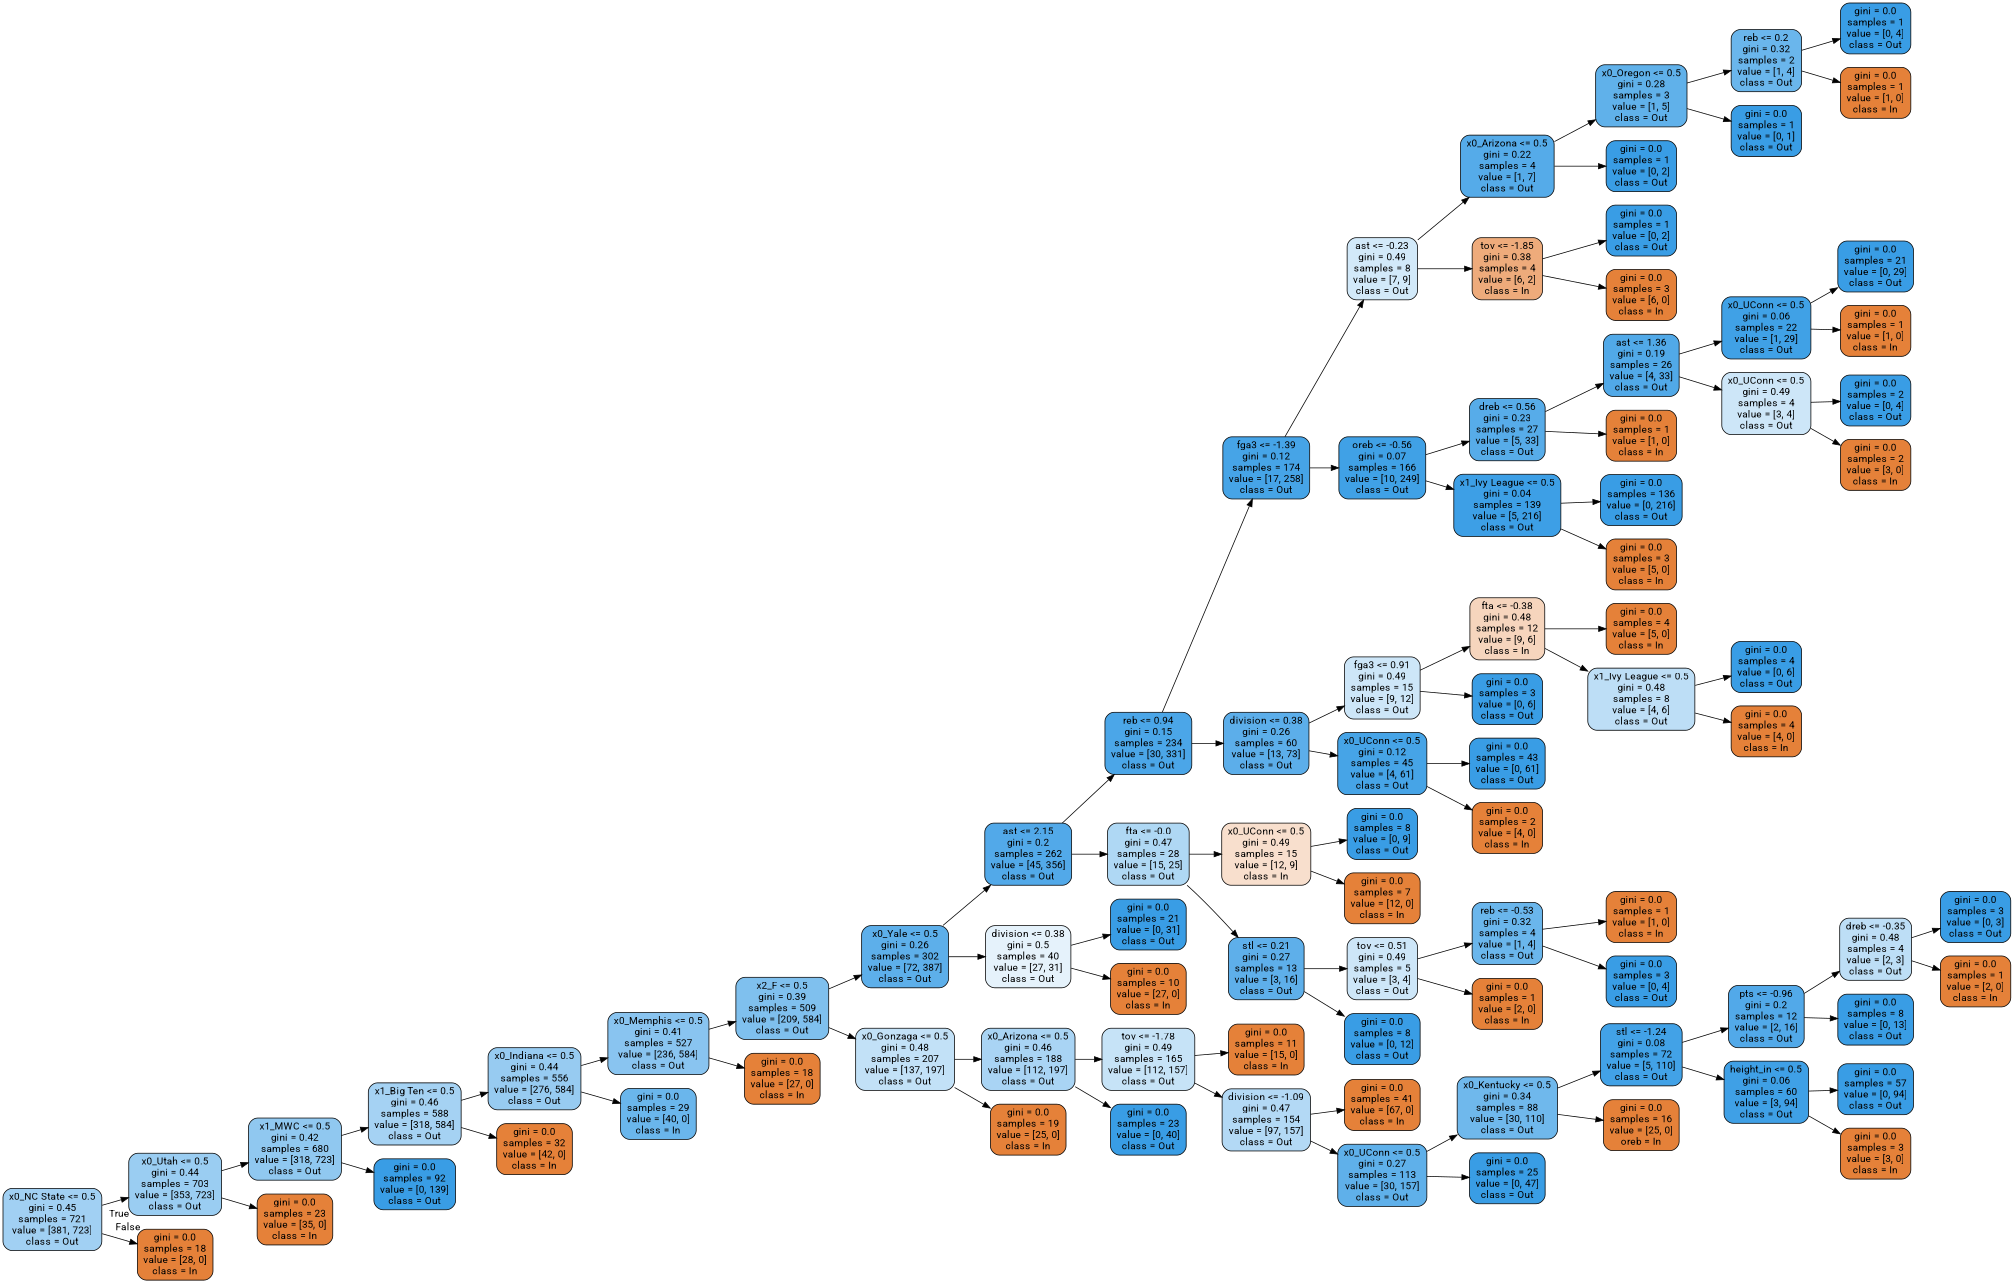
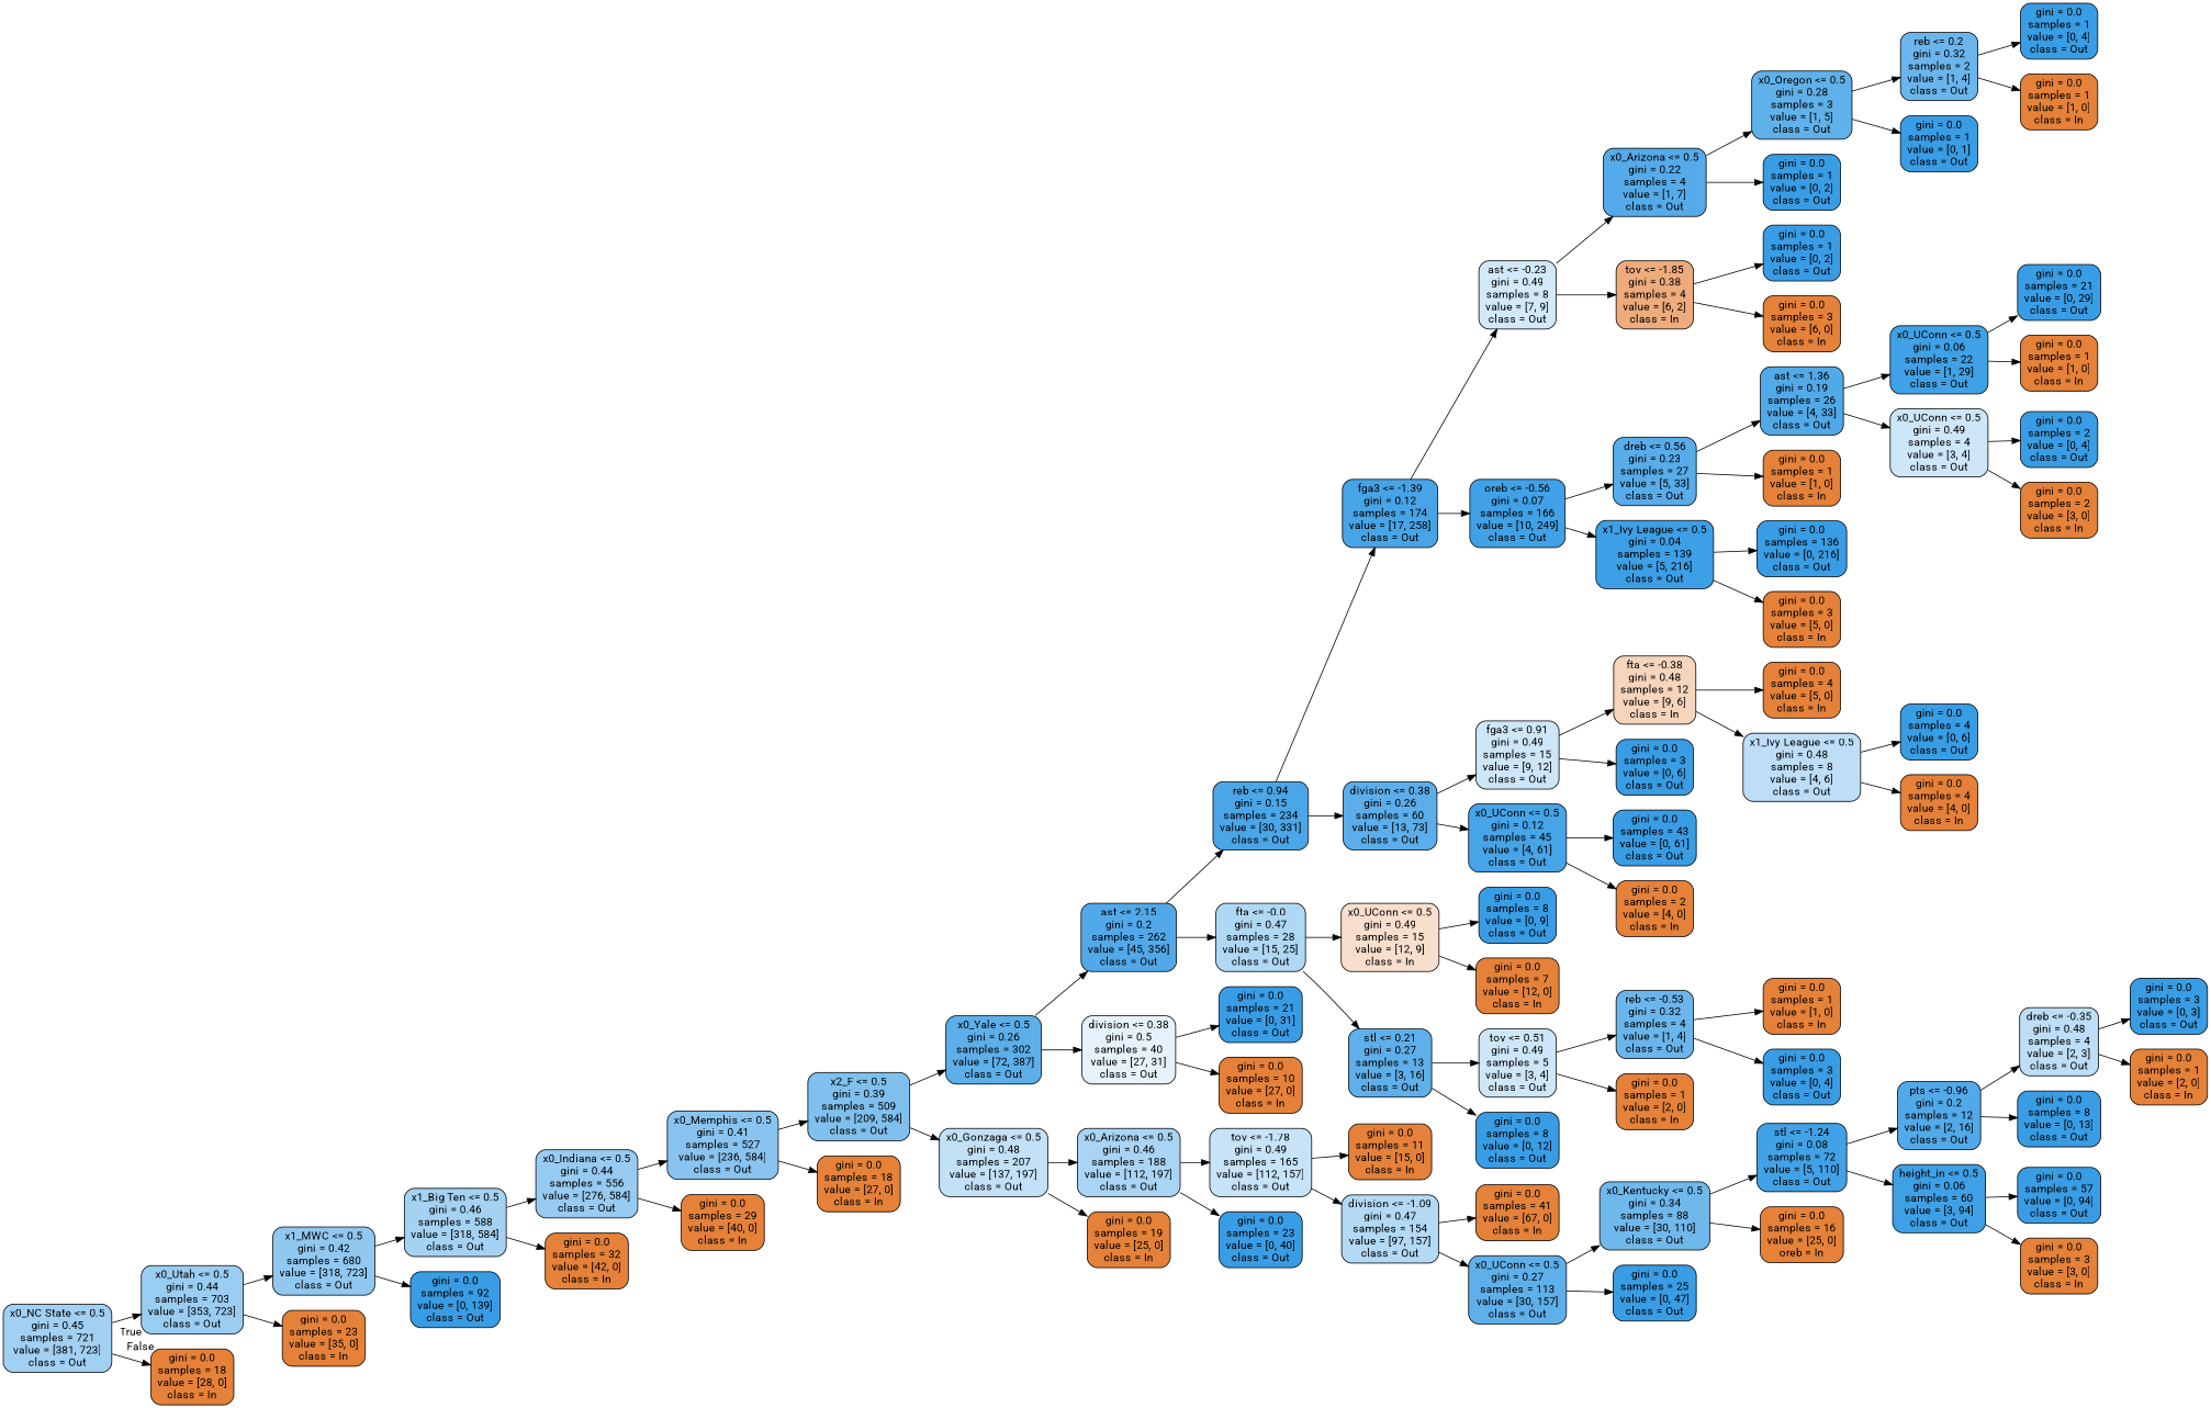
  digraph {
    fontname=Roboto
    rankdir=LR
    node [color=black fillcolor="#e58139ff" fontname=Roboto shape=box style="filled, rounded"]
    edge [fontname=Roboto]
    n1 [fillcolor="#399de579" label="x0_NC State <= 0.5\ngini = 0.45\nsamples = 721\nvalue = [381, 723]\nclass = Out"]
    n2 [fillcolor="#399de582" label="x0_Utah <= 0.5\ngini = 0.44\nsamples = 703\nvalue = [353, 723]\nclass = Out"]
    n3 [label="gini = 0.0\nsamples = 18\nvalue = [28, 0]\nclass = In"]
    n4 [fillcolor="#399de58f" label="x1_MWC <= 0.5\ngini = 0.42\nsamples = 680\nvalue = [318, 723]\nclass = Out"]
    n5 [label="gini = 0.0\nsamples = 23\nvalue = [35, 0]\nclass = In"]
    n6 [fillcolor="#399de574" label="x1_Big Ten <= 0.5\ngini = 0.46\nsamples = 588\nvalue = [318, 584]\nclass = Out"]
    n7 [fillcolor="#399de5ff" label="gini = 0.0\nsamples = 92\nvalue = [0, 139]\nclass = Out"]
    n8 [fillcolor="#399de586" label="x0_Indiana <= 0.5\ngini = 0.44\nsamples = 556\nvalue = [276, 584]\nclass = Out"]
    n9 [label="gini = 0.0\nsamples = 32\nvalue = [42, 0]\nclass = In"]
    n10 [fillcolor="#399de598" label="x0_Memphis <= 0.5\ngini = 0.41\nsamples = 527\nvalue = [236, 584]\nclass = Out"]
-   n11 [fillcolor="#399de5bf" label="gini = 0.0\nsamples = 29\nvalue = [40, 0]\nclass = In"]
+   n11 [label="gini = 0.0\nsamples = 29\nvalue = [40, 0]\nclass = In"]
    n12 [fillcolor="#399de5a4" label="x2_F <= 0.5\ngini = 0.39\nsamples = 509\nvalue = [209, 584]\nclass = Out"]
    n13 [label="gini = 0.0\nsamples = 18\nvalue = [27, 0]\nclass = In"]
    n14 [fillcolor="#399de5d0" label="x0_Yale <= 0.5\ngini = 0.26\nsamples = 302\nvalue = [72, 387]\nclass = Out"]
    n15 [fillcolor="#399de54e" label="x0_Gonzaga <= 0.5\ngini = 0.48\nsamples = 207\nvalue = [137, 197]\nclass = Out"]
    n16 [fillcolor="#399de5df" label="ast <= 2.15\ngini = 0.2\nsamples = 262\nvalue = [45, 356]\nclass = Out"]
    n17 [fillcolor="#399de521" label="division <= 0.38\ngini = 0.5\nsamples = 40\nvalue = [27, 31]\nclass = Out"]
    n18 [fillcolor="#399de56e" label="x0_Arizona <= 0.5\ngini = 0.46\nsamples = 188\nvalue = [112, 197]\nclass = Out"]
    n19 [label="gini = 0.0\nsamples = 19\nvalue = [25, 0]\nclass = In"]
    n20 [fillcolor="#399de5e8" label="reb <= 0.94\ngini = 0.15\nsamples = 234\nvalue = [30, 331]\nclass = Out"]
    n21 [fillcolor="#399de566" label="fta <= -0.0\ngini = 0.47\nsamples = 28\nvalue = [15, 25]\nclass = Out"]
    n22 [fillcolor="#399de5ff" label="gini = 0.0\nsamples = 21\nvalue = [0, 31]\nclass = Out"]
    n23 [label="gini = 0.0\nsamples = 10\nvalue = [27, 0]\nclass = In"]
    n24 [fillcolor="#399de5ee" label="fga3 <= -1.39\ngini = 0.12\nsamples = 174\nvalue = [17, 258]\nclass = Out"]
    n25 [fillcolor="#399de5d2" label="division <= 0.38\ngini = 0.26\nsamples = 60\nvalue = [13, 73]\nclass = Out"]
    n26 [fillcolor="#e5813940" label="x0_UConn <= 0.5\ngini = 0.49\nsamples = 15\nvalue = [12, 9]\nclass = In"]
    n27 [fillcolor="#399de5cf" label="stl <= 0.21\ngini = 0.27\nsamples = 13\nvalue = [3, 16]\nclass = Out"]
    n28 [fillcolor="#399de539" label="ast <= -0.23\ngini = 0.49\nsamples = 8\nvalue = [7, 9]\nclass = Out"]
    n29 [fillcolor="#399de5f5" label="oreb <= -0.56\ngini = 0.07\nsamples = 166\nvalue = [10, 249]\nclass = Out"]
    n30 [fillcolor="#399de540" label="fga3 <= 0.91\ngini = 0.49\nsamples = 15\nvalue = [9, 12]\nclass = Out"]
    n31 [fillcolor="#399de5ee" label="x0_UConn <= 0.5\ngini = 0.12\nsamples = 45\nvalue = [4, 61]\nclass = Out"]
    n32 [fillcolor="#399de5db" label="x0_Arizona <= 0.5\ngini = 0.22\nsamples = 4\nvalue = [1, 7]\nclass = Out"]
    n33 [fillcolor="#e58139aa" label="tov <= -1.85\ngini = 0.38\nsamples = 4\nvalue = [6, 2]\nclass = In"]
    n34 [fillcolor="#399de5d8" label="dreb <= 0.56\ngini = 0.23\nsamples = 27\nvalue = [5, 33]\nclass = Out"]
    n35 [fillcolor="#399de5f9" label="x1_Ivy League <= 0.5\ngini = 0.04\nsamples = 139\nvalue = [5, 216]\nclass = Out"]
    n36 [fillcolor="#399de5cc" label="x0_Oregon <= 0.5\ngini = 0.28\nsamples = 3\nvalue = [1, 5]\nclass = Out"]
    n37 [fillcolor="#399de5ff" label="gini = 0.0\nsamples = 1\nvalue = [0, 2]\nclass = Out"]
    n38 [fillcolor="#399de5ff" label="gini = 0.0\nsamples = 1\nvalue = [0, 2]\nclass = Out"]
    n39 [label="gini = 0.0\nsamples = 3\nvalue = [6, 0]\nclass = In"]
    n40 [fillcolor="#399de5bf" label="reb <= 0.2\ngini = 0.32\nsamples = 2\nvalue = [1, 4]\nclass = Out"]
    n41 [fillcolor="#399de5ff" label="gini = 0.0\nsamples = 1\nvalue = [0, 1]\nclass = Out"]
    n42 [fillcolor="#399de5ff" label="gini = 0.0\nsamples = 1\nvalue = [0, 4]\nclass = Out"]
    n43 [label="gini = 0.0\nsamples = 1\nvalue = [1, 0]\nclass = In"]
    n44 [fillcolor="#399de5e0" label="ast <= 1.36\ngini = 0.19\nsamples = 26\nvalue = [4, 33]\nclass = Out"]
    n45 [label="gini = 0.0\nsamples = 1\nvalue = [1, 0]\nclass = In"]
    n46 [fillcolor="#399de5ff" label="gini = 0.0\nsamples = 136\nvalue = [0, 216]\nclass = Out"]
    n47 [label="gini = 0.0\nsamples = 3\nvalue = [5, 0]\nclass = In"]
    n48 [fillcolor="#399de5f6" label="x0_UConn <= 0.5\ngini = 0.06\nsamples = 22\nvalue = [1, 29]\nclass = Out"]
    n49 [fillcolor="#399de540" label="x0_UConn <= 0.5\ngini = 0.49\nsamples = 4\nvalue = [3, 4]\nclass = Out"]
    n50 [fillcolor="#399de5ff" label="gini = 0.0\nsamples = 21\nvalue = [0, 29]\nclass = Out"]
    n51 [label="gini = 0.0\nsamples = 1\nvalue = [1, 0]\nclass = In"]
    n52 [fillcolor="#399de5ff" label="gini = 0.0\nsamples = 2\nvalue = [0, 4]\nclass = Out"]
    n53 [label="gini = 0.0\nsamples = 2\nvalue = [3, 0]\nclass = In"]
    n54 [fillcolor="#e5813955" label="fta <= -0.38\ngini = 0.48\nsamples = 12\nvalue = [9, 6]\nclass = In"]
    n55 [fillcolor="#399de5ff" label="gini = 0.0\nsamples = 3\nvalue = [0, 6]\nclass = Out"]
    n56 [fillcolor="#399de5ff" label="gini = 0.0\nsamples = 43\nvalue = [0, 61]\nclass = Out"]
    n57 [label="gini = 0.0\nsamples = 2\nvalue = [4, 0]\nclass = In"]
    n58 [label="gini = 0.0\nsamples = 4\nvalue = [5, 0]\nclass = In"]
    n59 [fillcolor="#399de555" label="x1_Ivy League <= 0.5\ngini = 0.48\nsamples = 8\nvalue = [4, 6]\nclass = Out"]
    n60 [fillcolor="#399de5ff" label="gini = 0.0\nsamples = 4\nvalue = [0, 6]\nclass = Out"]
    n61 [label="gini = 0.0\nsamples = 4\nvalue = [4, 0]\nclass = In"]
    n62 [fillcolor="#399de5ff" label="gini = 0.0\nsamples = 8\nvalue = [0, 9]\nclass = Out"]
    n63 [label="gini = 0.0\nsamples = 7\nvalue = [12, 0]\nclass = In"]
    n64 [fillcolor="#399de540" label="tov <= 0.51\ngini = 0.49\nsamples = 5\nvalue = [3, 4]\nclass = Out"]
    n65 [fillcolor="#399de5ff" label="gini = 0.0\nsamples = 8\nvalue = [0, 12]\nclass = Out"]
    n66 [fillcolor="#399de5bf" label="reb <= -0.53\ngini = 0.32\nsamples = 4\nvalue = [1, 4]\nclass = Out"]
    n67 [label="gini = 0.0\nsamples = 1\nvalue = [2, 0]\nclass = In"]
    n68 [label="gini = 0.0\nsamples = 1\nvalue = [1, 0]\nclass = In"]
    n69 [fillcolor="#399de5ff" label="gini = 0.0\nsamples = 3\nvalue = [0, 4]\nclass = Out"]
    n70 [fillcolor="#399de549" label="tov <= -1.78\ngini = 0.49\nsamples = 165\nvalue = [112, 157]\nclass = Out"]
    n71 [fillcolor="#399de5ff" label="gini = 0.0\nsamples = 23\nvalue = [0, 40]\nclass = Out"]
    n72 [label="gini = 0.0\nsamples = 11\nvalue = [15, 0]\nclass = In"]
    n73 [fillcolor="#399de561" label="division <= -1.09\ngini = 0.47\nsamples = 154\nvalue = [97, 157]\nclass = Out"]
    n74 [label="gini = 0.0\nsamples = 41\nvalue = [67, 0]\nclass = In"]
    n75 [fillcolor="#399de5ce" label="x0_UConn <= 0.5\ngini = 0.27\nsamples = 113\nvalue = [30, 157]\nclass = Out"]
    n76 [fillcolor="#399de5b9" label="x0_Kentucky <= 0.5\ngini = 0.34\nsamples = 88\nvalue = [30, 110]\nclass = Out"]
    n77 [fillcolor="#399de5ff" label="gini = 0.0\nsamples = 25\nvalue = [0, 47]\nclass = Out"]
    n78 [fillcolor="#399de5f3" label="stl <= -1.24\ngini = 0.08\nsamples = 72\nvalue = [5, 110]\nclass = Out"]
    n79 [label="gini = 0.0\nsamples = 16\nvalue = [25, 0]\noreb = In"]
    n80 [fillcolor="#399de5df" label="pts <= -0.96\ngini = 0.2\nsamples = 12\nvalue = [2, 16]\nclass = Out"]
    n81 [fillcolor="#399de5f7" label="height_in <= 0.5\ngini = 0.06\nsamples = 60\nvalue = [3, 94]\nclass = Out"]
    n82 [fillcolor="#399de555" label="dreb <= -0.35\ngini = 0.48\nsamples = 4\nvalue = [2, 3]\nclass = Out"]
    n83 [fillcolor="#399de5ff" label="gini = 0.0\nsamples = 8\nvalue = [0, 13]\nclass = Out"]
    n84 [fillcolor="#399de5ff" label="gini = 0.0\nsamples = 57\nvalue = [0, 94]\nclass = Out"]
    n85 [label="gini = 0.0\nsamples = 3\nvalue = [3, 0]\nclass = In"]
    n86 [fillcolor="#399de5ff" label="gini = 0.0\nsamples = 3\nvalue = [0, 3]\nclass = Out"]
    n87 [label="gini = 0.0\nsamples = 1\nvalue = [2, 0]\nclass = In"]
    n1 -> n2 [headlabel=True labelangle=45 labeldistance=2.5]
    n1 -> n3 [headlabel=False labelangle=-45 labeldistance=2.5]
    n2 -> n4
    n2 -> n5
    n4 -> n6
    n4 -> n7
    n6 -> n8
    n6 -> n9
    n8 -> n10
    n8 -> n11
    n10 -> n12
    n10 -> n13
    n12 -> n14
    n12 -> n15
    n14 -> n16
    n14 -> n17
    n15 -> n18
    n15 -> n19
    n16 -> n20
    n16 -> n21
    n17 -> n22
    n17 -> n23
    n18 -> n70
    n18 -> n71
    n20 -> n24
    n20 -> n25
    n21 -> n26
    n21 -> n27
    n24 -> n28
    n24 -> n29
    n25 -> n30
    n25 -> n31
    n26 -> n62
    n26 -> n63
    n27 -> n64
    n27 -> n65
    n28 -> n32
    n28 -> n33
    n29 -> n34
    n29 -> n35
    n30 -> n54
    n30 -> n55
    n31 -> n56
    n31 -> n57
    n32 -> n36
    n32 -> n37
    n33 -> n38
    n33 -> n39
    n34 -> n44
    n34 -> n45
    n35 -> n46
    n35 -> n47
    n36 -> n40
    n36 -> n41
    n40 -> n42
    n40 -> n43
    n44 -> n48
    n44 -> n49
    n48 -> n50
    n48 -> n51
    n49 -> n52
    n49 -> n53
    n54 -> n58
    n54 -> n59
    n59 -> n60
    n59 -> n61
    n64 -> n66
    n64 -> n67
    n66 -> n68
    n66 -> n69
    n70 -> n72
    n70 -> n73
    n73 -> n74
    n73 -> n75
    n75 -> n76
    n75 -> n77
    n76 -> n78
    n76 -> n79
    n78 -> n80
    n78 -> n81
    n80 -> n82
    n80 -> n83
    n81 -> n84
    n81 -> n85
    n82 -> n86
    n82 -> n87
  }
